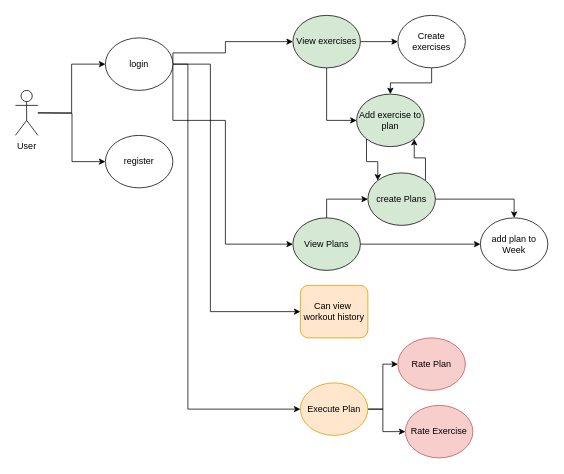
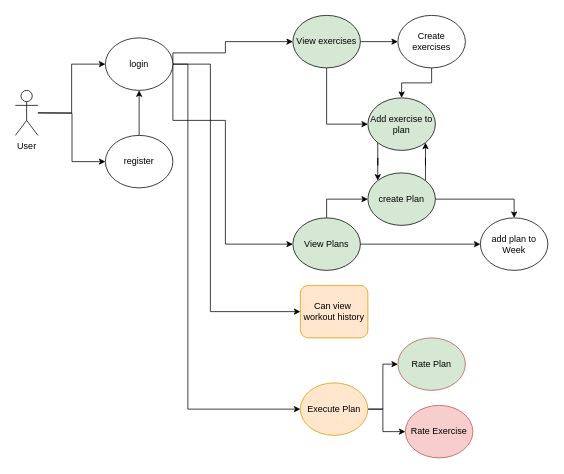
  <mxCell id="0" />
  <mxCell id="1" parent="0" />
  <mxCell id="2" style="edgeStyle=orthogonalEdgeStyle;rounded=0;orthogonalLoop=1;jettySize=auto;html=1;" parent="1" source="3" target="8" edge="1"><mxGeometry relative="1" as="geometry"><mxPoint x="150" y="100" as="targetPoint" /></mxGeometry></mxCell>
  <mxCell id="3" value="User" style="shape=umlActor;verticalLabelPosition=bottom;verticalAlign=top;html=1;outlineConnect=0;" parent="1" vertex="1"><mxGeometry x="20" y="120" width="30" height="60" as="geometry" /></mxCell>
  <mxCell id="4" style="edgeStyle=orthogonalEdgeStyle;rounded=0;orthogonalLoop=1;jettySize=auto;html=1;exitX=1;exitY=0.5;exitDx=0;exitDy=0;entryX=0;entryY=0.5;entryDx=0;entryDy=0;" parent="1" source="8" edge="1"><mxGeometry relative="1" as="geometry"><mxPoint x="390" y="55" as="targetPoint" /><Array as="points"><mxPoint x="230" y="70" /><mxPoint x="300" y="70" /><mxPoint x="300" y="55" /></Array></mxGeometry></mxCell>
  <mxCell id="5" style="edgeStyle=orthogonalEdgeStyle;rounded=0;orthogonalLoop=1;jettySize=auto;html=1;exitX=1;exitY=0.5;exitDx=0;exitDy=0;entryX=0;entryY=0.5;entryDx=0;entryDy=0;" parent="1" source="8" target="20" edge="1"><mxGeometry relative="1" as="geometry"><mxPoint x="230" y="175" as="sourcePoint" /><mxPoint x="390" y="255" as="targetPoint" /><Array as="points"><mxPoint x="230" y="160" /><mxPoint x="300" y="160" /><mxPoint x="300" y="325" /></Array></mxGeometry></mxCell>
  <mxCell id="6" style="edgeStyle=orthogonalEdgeStyle;rounded=0;orthogonalLoop=1;jettySize=auto;html=1;exitX=1;exitY=0.5;exitDx=0;exitDy=0;entryX=0;entryY=0.5;entryDx=0;entryDy=0;" parent="1" source="8" target="12" edge="1"><mxGeometry relative="1" as="geometry"><Array as="points"><mxPoint x="280" y="85" /><mxPoint x="280" y="415" /></Array></mxGeometry></mxCell>
  <mxCell id="7" style="edgeStyle=orthogonalEdgeStyle;rounded=0;orthogonalLoop=1;jettySize=auto;html=1;exitX=1;exitY=0.5;exitDx=0;exitDy=0;entryX=0;entryY=0.5;entryDx=0;entryDy=0;" parent="1" source="8" target="15" edge="1"><mxGeometry relative="1" as="geometry"><Array as="points"><mxPoint x="250" y="85" /><mxPoint x="250" y="545" /></Array></mxGeometry></mxCell>
  <mxCell id="8" value="login" style="ellipse;whiteSpace=wrap;html=1;" parent="1" vertex="1"><mxGeometry x="140" y="50" width="90" height="70" as="geometry" /></mxCell>
+ <mxCell id="9" style="edgeStyle=orthogonalEdgeStyle;rounded=0;orthogonalLoop=1;jettySize=auto;html=1;exitX=0.5;exitY=0;exitDx=0;exitDy=0;entryX=0.5;entryY=1;entryDx=0;entryDy=0;" parent="1" source="10" target="8" edge="1"><mxGeometry relative="1" as="geometry" /></mxCell>
  <mxCell id="10" value="register" style="ellipse;whiteSpace=wrap;html=1;" parent="1" vertex="1"><mxGeometry x="140" y="180" width="90" height="70" as="geometry" /></mxCell>
  <mxCell id="11" style="edgeStyle=orthogonalEdgeStyle;rounded=0;orthogonalLoop=1;jettySize=auto;html=1;entryX=0;entryY=0.5;entryDx=0;entryDy=0;" parent="1" target="10" edge="1"><mxGeometry relative="1" as="geometry"><mxPoint x="150" y="95" as="targetPoint" /><mxPoint x="50" y="150" as="sourcePoint" /></mxGeometry></mxCell>
  <mxCell id="12" value="Can view&amp;nbsp;&lt;br&gt;workout history" style="whiteSpace=wrap;html=1;fillColor=#ffe6cc;strokeColor=#d79b00;rounded=1;" parent="1" vertex="1"><mxGeometry x="400" y="380" width="90" height="70" as="geometry" /></mxCell>
  <mxCell id="13" style="edgeStyle=orthogonalEdgeStyle;rounded=0;orthogonalLoop=1;jettySize=auto;html=1;exitX=1;exitY=0.5;exitDx=0;exitDy=0;entryX=0;entryY=0.5;entryDx=0;entryDy=0;" parent="1" source="15" target="16" edge="1"><mxGeometry relative="1" as="geometry" /></mxCell>
  <mxCell id="14" style="edgeStyle=orthogonalEdgeStyle;rounded=0;orthogonalLoop=1;jettySize=auto;html=1;exitX=1;exitY=0.5;exitDx=0;exitDy=0;entryX=0;entryY=0.5;entryDx=0;entryDy=0;" parent="1" source="15" target="17" edge="1"><mxGeometry relative="1" as="geometry"><Array as="points"><mxPoint x="510" y="545" /><mxPoint x="510" y="575" /></Array></mxGeometry></mxCell>
  <mxCell id="15" value="Execute Plan" style="ellipse;whiteSpace=wrap;html=1;fillColor=#ffe6cc;strokeColor=#d79b00;" parent="1" vertex="1"><mxGeometry x="400" y="510" width="90" height="70" as="geometry" /></mxCell>
- <mxCell id="16" value="Rate Plan" style="ellipse;whiteSpace=wrap;html=1;fillColor=#f8cecc;strokeColor=#b85450;" parent="1" vertex="1"><mxGeometry x="530" y="450" width="90" height="70" as="geometry" /></mxCell>
+ <mxCell id="16" value="Rate Plan" style="ellipse;whiteSpace=wrap;html=1;fillColor=#d5e8d4;strokeColor=#b85450;" parent="1" vertex="1"><mxGeometry x="530" y="450" width="90" height="70" as="geometry" /></mxCell>
  <mxCell id="17" value="Rate Exercise" style="ellipse;whiteSpace=wrap;html=1;fillColor=#f8cecc;strokeColor=#b85450;" parent="1" vertex="1"><mxGeometry x="540" y="540" width="90" height="70" as="geometry" /></mxCell>
  <mxCell id="18" style="edgeStyle=orthogonalEdgeStyle;rounded=0;orthogonalLoop=1;jettySize=auto;html=1;exitX=1;exitY=0.5;exitDx=0;exitDy=0;entryX=0;entryY=0.5;entryDx=0;entryDy=0;" parent="1" source="20" target="26" edge="1"><mxGeometry relative="1" as="geometry"><mxPoint x="540" y="325" as="targetPoint" /></mxGeometry></mxCell>
  <mxCell id="19" style="edgeStyle=orthogonalEdgeStyle;rounded=0;orthogonalLoop=1;jettySize=auto;html=1;exitX=0.5;exitY=0;exitDx=0;exitDy=0;entryX=0;entryY=0.5;entryDx=0;entryDy=0;" parent="1" source="20" target="31" edge="1"><mxGeometry relative="1" as="geometry"><mxPoint x="435" y="260" as="targetPoint" /></mxGeometry></mxCell>
  <mxCell id="20" value="View Plans" style="ellipse;whiteSpace=wrap;html=1;fillColor=#d5e8d4;" parent="1" vertex="1"><mxGeometry x="390" y="290" width="90" height="70" as="geometry" /></mxCell>
  <mxCell id="21" style="edgeStyle=orthogonalEdgeStyle;rounded=0;orthogonalLoop=1;jettySize=auto;html=1;exitX=1;exitY=0.5;exitDx=0;exitDy=0;" parent="1" source="23" target="25" edge="1"><mxGeometry relative="1" as="geometry" /></mxCell>
  <mxCell id="22" style="edgeStyle=orthogonalEdgeStyle;rounded=0;orthogonalLoop=1;jettySize=auto;html=1;exitX=0.5;exitY=1;exitDx=0;exitDy=0;entryX=0;entryY=0.5;entryDx=0;entryDy=0;" parent="1" source="23" target="28" edge="1"><mxGeometry relative="1" as="geometry" /></mxCell>
  <mxCell id="23" value="View exercises" style="ellipse;whiteSpace=wrap;html=1;fillColor=#d5e8d4;" parent="1" vertex="1"><mxGeometry x="390" y="20" width="90" height="70" as="geometry" /></mxCell>
  <mxCell id="24" style="edgeStyle=orthogonalEdgeStyle;rounded=0;orthogonalLoop=1;jettySize=auto;html=1;exitX=0.5;exitY=1;exitDx=0;exitDy=0;entryX=0.5;entryY=0;entryDx=0;entryDy=0;" parent="1" source="25" target="28" edge="1"><mxGeometry relative="1" as="geometry" /></mxCell>
  <mxCell id="25" value="Create exercises" style="ellipse;whiteSpace=wrap;html=1;" parent="1" vertex="1"><mxGeometry x="530" y="20" width="90" height="70" as="geometry" /></mxCell>
  <mxCell id="26" value="add plan to Week" style="ellipse;whiteSpace=wrap;html=1;" parent="1" vertex="1"><mxGeometry x="640" y="290" width="90" height="70" as="geometry" /></mxCell>
  <mxCell id="27" style="edgeStyle=orthogonalEdgeStyle;rounded=0;orthogonalLoop=1;jettySize=auto;html=1;exitX=0;exitY=1;exitDx=0;exitDy=0;entryX=0;entryY=0;entryDx=0;entryDy=0;" parent="1" source="28" target="31" edge="1"><mxGeometry relative="1" as="geometry" /></mxCell>
- <mxCell id="28" value="Add exercise to plan" style="ellipse;whiteSpace=wrap;html=1;fillColor=#d5e8d4;" parent="1" vertex="1"><mxGeometry x="475" y="125" width="90" height="70" as="geometry" /></mxCell>
+ <mxCell id="28" value="Add exercise to plan" style="ellipse;whiteSpace=wrap;html=1;fillColor=#d5e8d4;" parent="1" vertex="1"><mxGeometry x="490" y="130" width="90" height="70" as="geometry" /></mxCell>
  <mxCell id="29" style="edgeStyle=orthogonalEdgeStyle;rounded=0;orthogonalLoop=1;jettySize=auto;html=1;exitX=1;exitY=0.5;exitDx=0;exitDy=0;entryX=0.5;entryY=0;entryDx=0;entryDy=0;" parent="1" source="31" target="26" edge="1"><mxGeometry relative="1" as="geometry" /></mxCell>
  <mxCell id="30" style="edgeStyle=orthogonalEdgeStyle;rounded=0;orthogonalLoop=1;jettySize=auto;html=1;exitX=1;exitY=0;exitDx=0;exitDy=0;entryX=1;entryY=1;entryDx=0;entryDy=0;" parent="1" source="31" target="28" edge="1"><mxGeometry relative="1" as="geometry" /></mxCell>
- <mxCell id="31" value="create Plans" style="ellipse;whiteSpace=wrap;html=1;fillColor=#d5e8d4;" parent="1" vertex="1"><mxGeometry x="490" y="230" width="90" height="70" as="geometry" /></mxCell>
+ <mxCell id="31" value="create Plan" style="ellipse;whiteSpace=wrap;html=1;fillColor=#d5e8d4;" parent="1" vertex="1"><mxGeometry x="490" y="230" width="90" height="70" as="geometry" /></mxCell>
